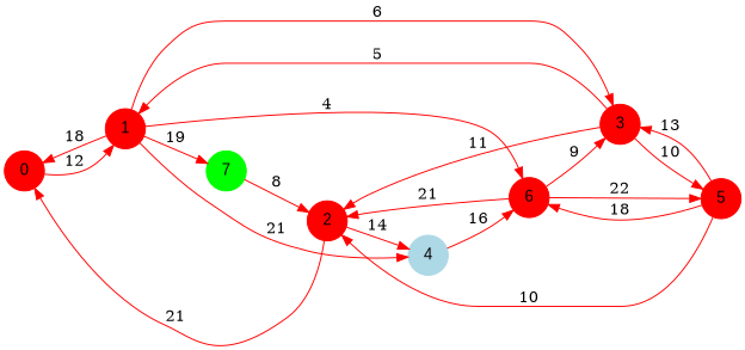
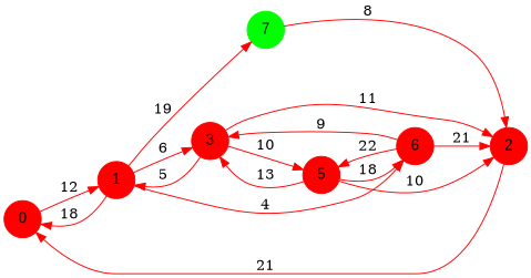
  digraph {
    rankdir=LR
    node [color=red fontname=Arial shape=circle style=filled]
    edge [color=red]
    0
    1
    3
-   4 [color=lightblue]
    6
    7 [color=green]
    2
    5
    0 -> 1 [label=12]
    1 -> 0 [label=18]
    1 -> 3 [label=6]
-   1 -> 4 [label=21]
    1 -> 6 [label=4]
    1 -> 7 [label=19]
    3 -> 1 [label=5]
    3 -> 2 [label=11]
    3 -> 5 [label=10]
-   4 -> 6 [label=16]
    6 -> 3 [label=9]
    6 -> 2 [label=21]
    6 -> 5 [label=22]
    7 -> 2 [label=8]
    2 -> 0 [label=21]
-   2 -> 4 [label=14]
    5 -> 3 [label=13]
    5 -> 6 [label=18]
    5 -> 2 [label=10]
  }
